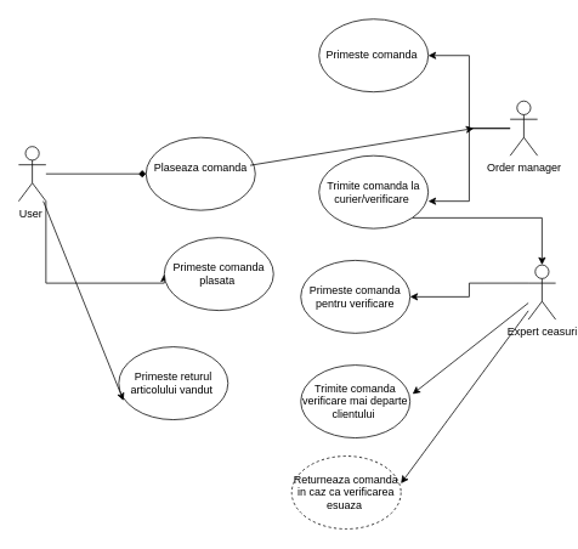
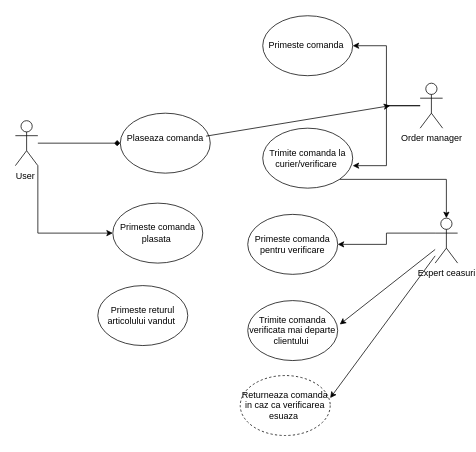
  <mxCell id="0" />
  <mxCell id="1" parent="0" />
  <mxCell id="2" style="edgeStyle=orthogonalEdgeStyle;rounded=0;orthogonalLoop=1;jettySize=auto;html=1;endArrow=diamond;" edge="1" parent="1" source="4" target="5"><mxGeometry relative="1" as="geometry"><mxPoint x="220" y="190" as="targetPoint" /></mxGeometry></mxCell>
  <mxCell id="3" style="edgeStyle=orthogonalEdgeStyle;rounded=0;orthogonalLoop=1;jettySize=auto;html=1;exitX=1;exitY=1;exitDx=0;exitDy=0;exitPerimeter=0;entryX=0;entryY=0.5;entryDx=0;entryDy=0;" edge="1" parent="1" source="4" target="19"><mxGeometry relative="1" as="geometry"><Array as="points"><mxPoint x="50" y="310" /></Array></mxGeometry></mxCell>
  <mxCell id="4" value="User&amp;nbsp;" style="shape=umlActor;verticalLabelPosition=bottom;verticalAlign=top;html=1;outlineConnect=0;" vertex="1" parent="1"><mxGeometry x="20" y="160" width="30" height="60" as="geometry" /></mxCell>
  <mxCell id="5" value="Plaseaza comanda&lt;div&gt;&lt;br&gt;&lt;/div&gt;" style="ellipse;whiteSpace=wrap;html=1;" vertex="1" parent="1"><mxGeometry x="160" y="150" width="120" height="80" as="geometry" /></mxCell>
  <mxCell id="6" value="Primeste comanda&amp;nbsp;" style="ellipse;whiteSpace=wrap;html=1;" vertex="1" parent="1"><mxGeometry x="350" y="20" width="120" height="80" as="geometry" /></mxCell>
  <mxCell id="7" style="edgeStyle=orthogonalEdgeStyle;rounded=0;orthogonalLoop=1;jettySize=auto;html=1;entryX=1;entryY=0.5;entryDx=0;entryDy=0;" edge="1" parent="1" source="8" target="6"><mxGeometry relative="1" as="geometry" /></mxCell>
  <mxCell id="8" value="Order manager&lt;div&gt;&lt;br&gt;&lt;/div&gt;" style="shape=umlActor;verticalLabelPosition=bottom;verticalAlign=top;html=1;outlineConnect=0;" vertex="1" parent="1"><mxGeometry x="560" y="110" width="30" height="60" as="geometry" /></mxCell>
  <mxCell id="9" style="edgeStyle=orthogonalEdgeStyle;rounded=0;orthogonalLoop=1;jettySize=auto;html=1;exitX=1;exitY=1;exitDx=0;exitDy=0;" edge="1" parent="1" source="10" target="13"><mxGeometry relative="1" as="geometry" /></mxCell>
  <mxCell id="10" value="Trimite comanda la curier/verificare&amp;nbsp;" style="ellipse;whiteSpace=wrap;html=1;" vertex="1" parent="1"><mxGeometry x="350" y="170" width="120" height="80" as="geometry" /></mxCell>
  <mxCell id="11" style="edgeStyle=orthogonalEdgeStyle;rounded=0;orthogonalLoop=1;jettySize=auto;html=1;entryX=1;entryY=0.625;entryDx=0;entryDy=0;entryPerimeter=0;" edge="1" parent="1" source="8" target="10"><mxGeometry relative="1" as="geometry" /></mxCell>
  <mxCell id="12" style="edgeStyle=orthogonalEdgeStyle;rounded=0;orthogonalLoop=1;jettySize=auto;html=1;exitX=0;exitY=0.333;exitDx=0;exitDy=0;exitPerimeter=0;entryX=1;entryY=0.5;entryDx=0;entryDy=0;" edge="1" parent="1" source="13" target="14"><mxGeometry relative="1" as="geometry" /></mxCell>
  <mxCell id="13" value="Expert ceasuri" style="shape=umlActor;verticalLabelPosition=bottom;verticalAlign=top;html=1;outlineConnect=0;" vertex="1" parent="1"><mxGeometry x="580" y="290" width="30" height="60" as="geometry" /></mxCell>
  <mxCell id="14" value="Primeste comanda pentru verificare" style="ellipse;whiteSpace=wrap;html=1;" vertex="1" parent="1"><mxGeometry x="330" y="285" width="120" height="80" as="geometry" /></mxCell>
- <mxCell id="15" value="Trimite comanda verificare mai departe clientului&amp;nbsp;" style="ellipse;whiteSpace=wrap;html=1;" vertex="1" parent="1"><mxGeometry x="330" y="400" width="120" height="80" as="geometry" /></mxCell>
+ <mxCell id="15" value="Trimite comanda verificata mai departe clientului&amp;nbsp;" style="ellipse;whiteSpace=wrap;html=1;" vertex="1" parent="1"><mxGeometry x="330" y="400" width="120" height="80" as="geometry" /></mxCell>
  <mxCell id="16" value="" style="endArrow=classic;html=1;rounded=0;entryX=1.023;entryY=0.398;entryDx=0;entryDy=0;entryPerimeter=0;" edge="1" parent="1" source="13" target="15"><mxGeometry width="50" height="50" relative="1" as="geometry"><mxPoint x="250" y="490" as="sourcePoint" /><mxPoint x="170" y="550" as="targetPoint" /></mxGeometry></mxCell>
  <mxCell id="17" value="Returneaza comanda in caz ca verificarea esuaza&amp;nbsp;" style="ellipse;whiteSpace=wrap;html=1;dashed=1;" vertex="1" parent="1"><mxGeometry x="320" y="500" width="120" height="80" as="geometry" /></mxCell>
  <mxCell id="18" value="" style="endArrow=classic;html=1;rounded=0;entryX=1;entryY=0.375;entryDx=0;entryDy=0;entryPerimeter=0;" edge="1" parent="1" source="13" target="17"><mxGeometry width="50" height="50" relative="1" as="geometry"><mxPoint x="590" y="342" as="sourcePoint" /><mxPoint x="463" y="442" as="targetPoint" /></mxGeometry></mxCell>
- <mxCell id="19" value="Primeste comanda plasata&amp;nbsp;" style="ellipse;whiteSpace=wrap;html=1;" vertex="1" parent="1"><mxGeometry x="180" y="260" width="120" height="80" as="geometry" /></mxCell>
+ <mxCell id="19" value="Primeste comanda plasata&amp;nbsp;" style="ellipse;whiteSpace=wrap;html=1;" vertex="1" parent="1"><mxGeometry x="150" y="270" width="120" height="80" as="geometry" /></mxCell>
  <mxCell id="20" value="Primeste returul articolului vandut&amp;nbsp;" style="ellipse;whiteSpace=wrap;html=1;" vertex="1" parent="1"><mxGeometry x="130" y="380" width="120" height="80" as="geometry" /></mxCell>
- <mxCell id="21" value="" style="endArrow=classic;html=1;rounded=0;entryX=0.043;entryY=0.738;entryDx=0;entryDy=0;entryPerimeter=0;" edge="1" parent="1" source="4" target="20"><mxGeometry width="50" height="50" relative="1" as="geometry"><mxPoint x="250" y="290" as="sourcePoint" /><mxPoint x="300" y="240" as="targetPoint" /></mxGeometry></mxCell>
  <mxCell id="22" value="" style="endArrow=classic;html=1;rounded=0;exitX=0.953;exitY=0.383;exitDx=0;exitDy=0;exitPerimeter=0;" edge="1" parent="1" source="5"><mxGeometry width="50" height="50" relative="1" as="geometry"><mxPoint x="250" y="290" as="sourcePoint" /><mxPoint x="520" y="140" as="targetPoint" /></mxGeometry></mxCell>
